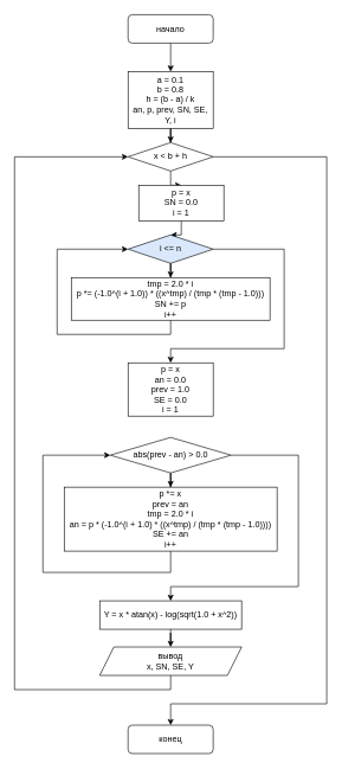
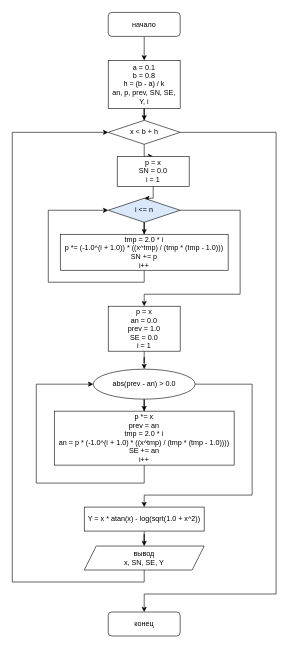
  <mxCell id="0" />
  <mxCell id="1" parent="0" />
  <mxCell id="2" value="" style="edgeStyle=orthogonalEdgeStyle;rounded=0;orthogonalLoop=1;jettySize=auto;html=1;" edge="1" parent="1" source="3" target="6"><mxGeometry relative="1" as="geometry" /></mxCell>
  <mxCell id="3" value="начало" style="rounded=1;whiteSpace=wrap;html=1;fontSize=12;glass=0;strokeWidth=1;shadow=0;" parent="1" vertex="1"><mxGeometry x="180" y="20" width="120" height="40" as="geometry" /></mxCell>
  <mxCell id="4" value="конец" style="rounded=1;whiteSpace=wrap;html=1;fontSize=12;glass=0;strokeWidth=1;shadow=0;" parent="1" vertex="1"><mxGeometry x="180" y="1020" width="120" height="40" as="geometry" /></mxCell>
  <mxCell id="5" value="" style="edgeStyle=orthogonalEdgeStyle;rounded=0;orthogonalLoop=1;jettySize=auto;html=1;" edge="1" parent="1" source="6" target="9"><mxGeometry relative="1" as="geometry" /></mxCell>
  <mxCell id="6" value="a = 0.1&lt;br&gt;b = 0.8&lt;br&gt;h = (b - a) / k&lt;br&gt;an, p, prev, SN, SE, Y, i" style="whiteSpace=wrap;html=1;rounded=0;shadow=0;strokeWidth=1;glass=0;" vertex="1" parent="1"><mxGeometry x="180" y="100" width="120" height="80" as="geometry" /></mxCell>
  <mxCell id="7" value="" style="edgeStyle=orthogonalEdgeStyle;rounded=0;orthogonalLoop=1;jettySize=auto;html=1;" edge="1" parent="1" source="9" target="11"><mxGeometry relative="1" as="geometry" /></mxCell>
  <mxCell id="8" value="" style="edgeStyle=orthogonalEdgeStyle;rounded=0;orthogonalLoop=1;jettySize=auto;html=1;entryX=0.5;entryY=0;entryDx=0;entryDy=0;" edge="1" parent="1" source="9" target="4"><mxGeometry relative="1" as="geometry"><mxPoint x="460" y="1000" as="targetPoint" /><Array as="points"><mxPoint x="460" y="220" /><mxPoint x="460" y="990" /><mxPoint x="240" y="990" /></Array></mxGeometry></mxCell>
  <mxCell id="9" value="x &amp;lt; b + h" style="rhombus;whiteSpace=wrap;html=1;rounded=0;shadow=0;strokeWidth=1;glass=0;" vertex="1" parent="1"><mxGeometry x="180" y="200" width="120" height="40" as="geometry" /></mxCell>
  <mxCell id="10" value="" style="edgeStyle=orthogonalEdgeStyle;rounded=0;orthogonalLoop=1;jettySize=auto;html=1;" edge="1" parent="1" source="11" target="14"><mxGeometry relative="1" as="geometry" /></mxCell>
  <mxCell id="11" value="p = x&lt;br&gt;SN = 0.0&lt;br&gt;i = 1" style="whiteSpace=wrap;html=1;rounded=0;shadow=0;strokeWidth=1;glass=0;" vertex="1" parent="1"><mxGeometry x="195" y="260" width="120" height="50" as="geometry" /></mxCell>
  <mxCell id="12" value="" style="edgeStyle=orthogonalEdgeStyle;rounded=0;orthogonalLoop=1;jettySize=auto;html=1;" edge="1" parent="1" source="14" target="16"><mxGeometry relative="1" as="geometry" /></mxCell>
  <mxCell id="13" value="" style="edgeStyle=orthogonalEdgeStyle;rounded=0;orthogonalLoop=1;jettySize=auto;html=1;entryX=0.5;entryY=0;entryDx=0;entryDy=0;" edge="1" parent="1" source="14" target="21"><mxGeometry relative="1" as="geometry"><mxPoint x="560" y="530" as="targetPoint" /><Array as="points"><mxPoint x="400" y="350" /><mxPoint x="400" y="490" /><mxPoint x="240" y="490" /></Array></mxGeometry></mxCell>
  <mxCell id="14" value="i &amp;lt;= n" style="rhombus;whiteSpace=wrap;html=1;rounded=0;shadow=0;strokeWidth=1;glass=0;fillColor=#dae8fc;" vertex="1" parent="1"><mxGeometry x="180" y="330" width="120" height="40" as="geometry" /></mxCell>
  <mxCell id="15" value="" style="edgeStyle=orthogonalEdgeStyle;rounded=0;orthogonalLoop=1;jettySize=auto;html=1;exitX=0.5;exitY=1;exitDx=0;exitDy=0;entryX=0;entryY=0.5;entryDx=0;entryDy=0;" edge="1" parent="1" source="16" target="14"><mxGeometry relative="1" as="geometry"><mxPoint x="100" y="390" as="targetPoint" /><Array as="points"><mxPoint x="240" y="470" /><mxPoint x="80" y="470" /><mxPoint x="80" y="350" /></Array></mxGeometry></mxCell>
  <mxCell id="16" value="tmp = 2.0 * i&lt;br&gt;p *= (-1.0^(i + 1.0)) * ((x^tmp) / (tmp * (tmp - 1.0)))&lt;br&gt;SN += p&lt;br&gt;i++" style="whiteSpace=wrap;html=1;rounded=0;shadow=0;strokeWidth=1;glass=0;" vertex="1" parent="1"><mxGeometry x="100" y="390" width="280" height="60" as="geometry" /></mxCell>
  <mxCell id="17" value="" style="edgeStyle=orthogonalEdgeStyle;rounded=0;orthogonalLoop=1;jettySize=auto;html=1;" edge="1" parent="1" source="19" target="23"><mxGeometry relative="1" as="geometry" /></mxCell>
  <mxCell id="18" value="" style="edgeStyle=orthogonalEdgeStyle;rounded=0;orthogonalLoop=1;jettySize=auto;html=1;entryX=0.5;entryY=0;entryDx=0;entryDy=0;" edge="1" parent="1" source="19" target="25"><mxGeometry relative="1" as="geometry"><mxPoint x="510" y="865" as="targetPoint" /><Array as="points"><mxPoint x="420" y="640" /><mxPoint x="420" y="825" /><mxPoint x="240" y="825" /></Array></mxGeometry></mxCell>
- <mxCell id="19" value="abs(prev - an) &amp;gt; 0.0" style="rhombus;whiteSpace=wrap;html=1;rounded=0;shadow=0;strokeWidth=1;glass=0;" vertex="1" parent="1"><mxGeometry x="155" y="615" width="170" height="50" as="geometry" /></mxCell>
+ <mxCell id="19" value="abs(prev - an) &amp;gt; 0.0" style="ellipse;whiteSpace=wrap;html=1;shadow=0;strokeWidth=1;glass=0;" vertex="1" parent="1"><mxGeometry x="155" y="615" width="170" height="50" as="geometry" /></mxCell>
+ <mxCell id="20" value="" style="edgeStyle=orthogonalEdgeStyle;rounded=0;orthogonalLoop=1;jettySize=auto;html=1;" edge="1" parent="1" source="21" target="19"><mxGeometry relative="1" as="geometry" /></mxCell>
  <mxCell id="21" value="p = x&lt;br&gt;an = 0.0&lt;br&gt;prev = 1.0&lt;br&gt;SE = 0.0&lt;br&gt;i = 1" style="rounded=0;whiteSpace=wrap;html=1;" vertex="1" parent="1"><mxGeometry x="180" y="510" width="120" height="75" as="geometry" /></mxCell>
  <mxCell id="22" style="edgeStyle=orthogonalEdgeStyle;rounded=0;orthogonalLoop=1;jettySize=auto;html=1;exitX=0.5;exitY=1;exitDx=0;exitDy=0;entryX=0;entryY=0.5;entryDx=0;entryDy=0;" edge="1" parent="1" source="23" target="19"><mxGeometry relative="1" as="geometry"><mxPoint x="70" y="635" as="targetPoint" /><Array as="points"><mxPoint x="240" y="805" /><mxPoint x="60" y="805" /><mxPoint x="60" y="640" /></Array></mxGeometry></mxCell>
  <mxCell id="23" value="p *= x&lt;br&gt;prev = an&lt;br&gt;tmp = 2.0 * i&lt;br&gt;an = p * (-1.0^(i + 1.0) * ((x^tmp) / (tmp * (tmp - 1.0))))&lt;br&gt;SE += an&lt;br&gt;i++" style="whiteSpace=wrap;html=1;rounded=0;shadow=0;strokeWidth=1;glass=0;" vertex="1" parent="1"><mxGeometry x="90" y="685" width="300" height="90" as="geometry" /></mxCell>
  <mxCell id="24" value="" style="edgeStyle=orthogonalEdgeStyle;rounded=0;orthogonalLoop=1;jettySize=auto;html=1;" edge="1" parent="1" source="25" target="27"><mxGeometry relative="1" as="geometry" /></mxCell>
  <mxCell id="25" value="Y = x * atan(x) - log(sqrt(1.0 + x^2))" style="whiteSpace=wrap;html=1;rounded=0;shadow=0;strokeWidth=1;glass=0;" vertex="1" parent="1"><mxGeometry x="140" y="845" width="200" height="40" as="geometry" /></mxCell>
  <mxCell id="26" value="" style="edgeStyle=orthogonalEdgeStyle;rounded=0;orthogonalLoop=1;jettySize=auto;html=1;exitX=0.5;exitY=1;exitDx=0;exitDy=0;entryX=0;entryY=0.5;entryDx=0;entryDy=0;" edge="1" parent="1" source="27" target="9"><mxGeometry relative="1" as="geometry"><mxPoint x="-30" y="180" as="targetPoint" /><Array as="points"><mxPoint x="240" y="970" /><mxPoint x="20" y="970" /><mxPoint x="20" y="220" /></Array></mxGeometry></mxCell>
  <mxCell id="27" value="вывод&lt;br&gt;x, SN, SE, Y" style="shape=parallelogram;perimeter=parallelogramPerimeter;whiteSpace=wrap;html=1;fixedSize=1;rounded=0;shadow=0;strokeWidth=1;glass=0;" vertex="1" parent="1"><mxGeometry x="140" y="910" width="200" height="40" as="geometry" /></mxCell>
